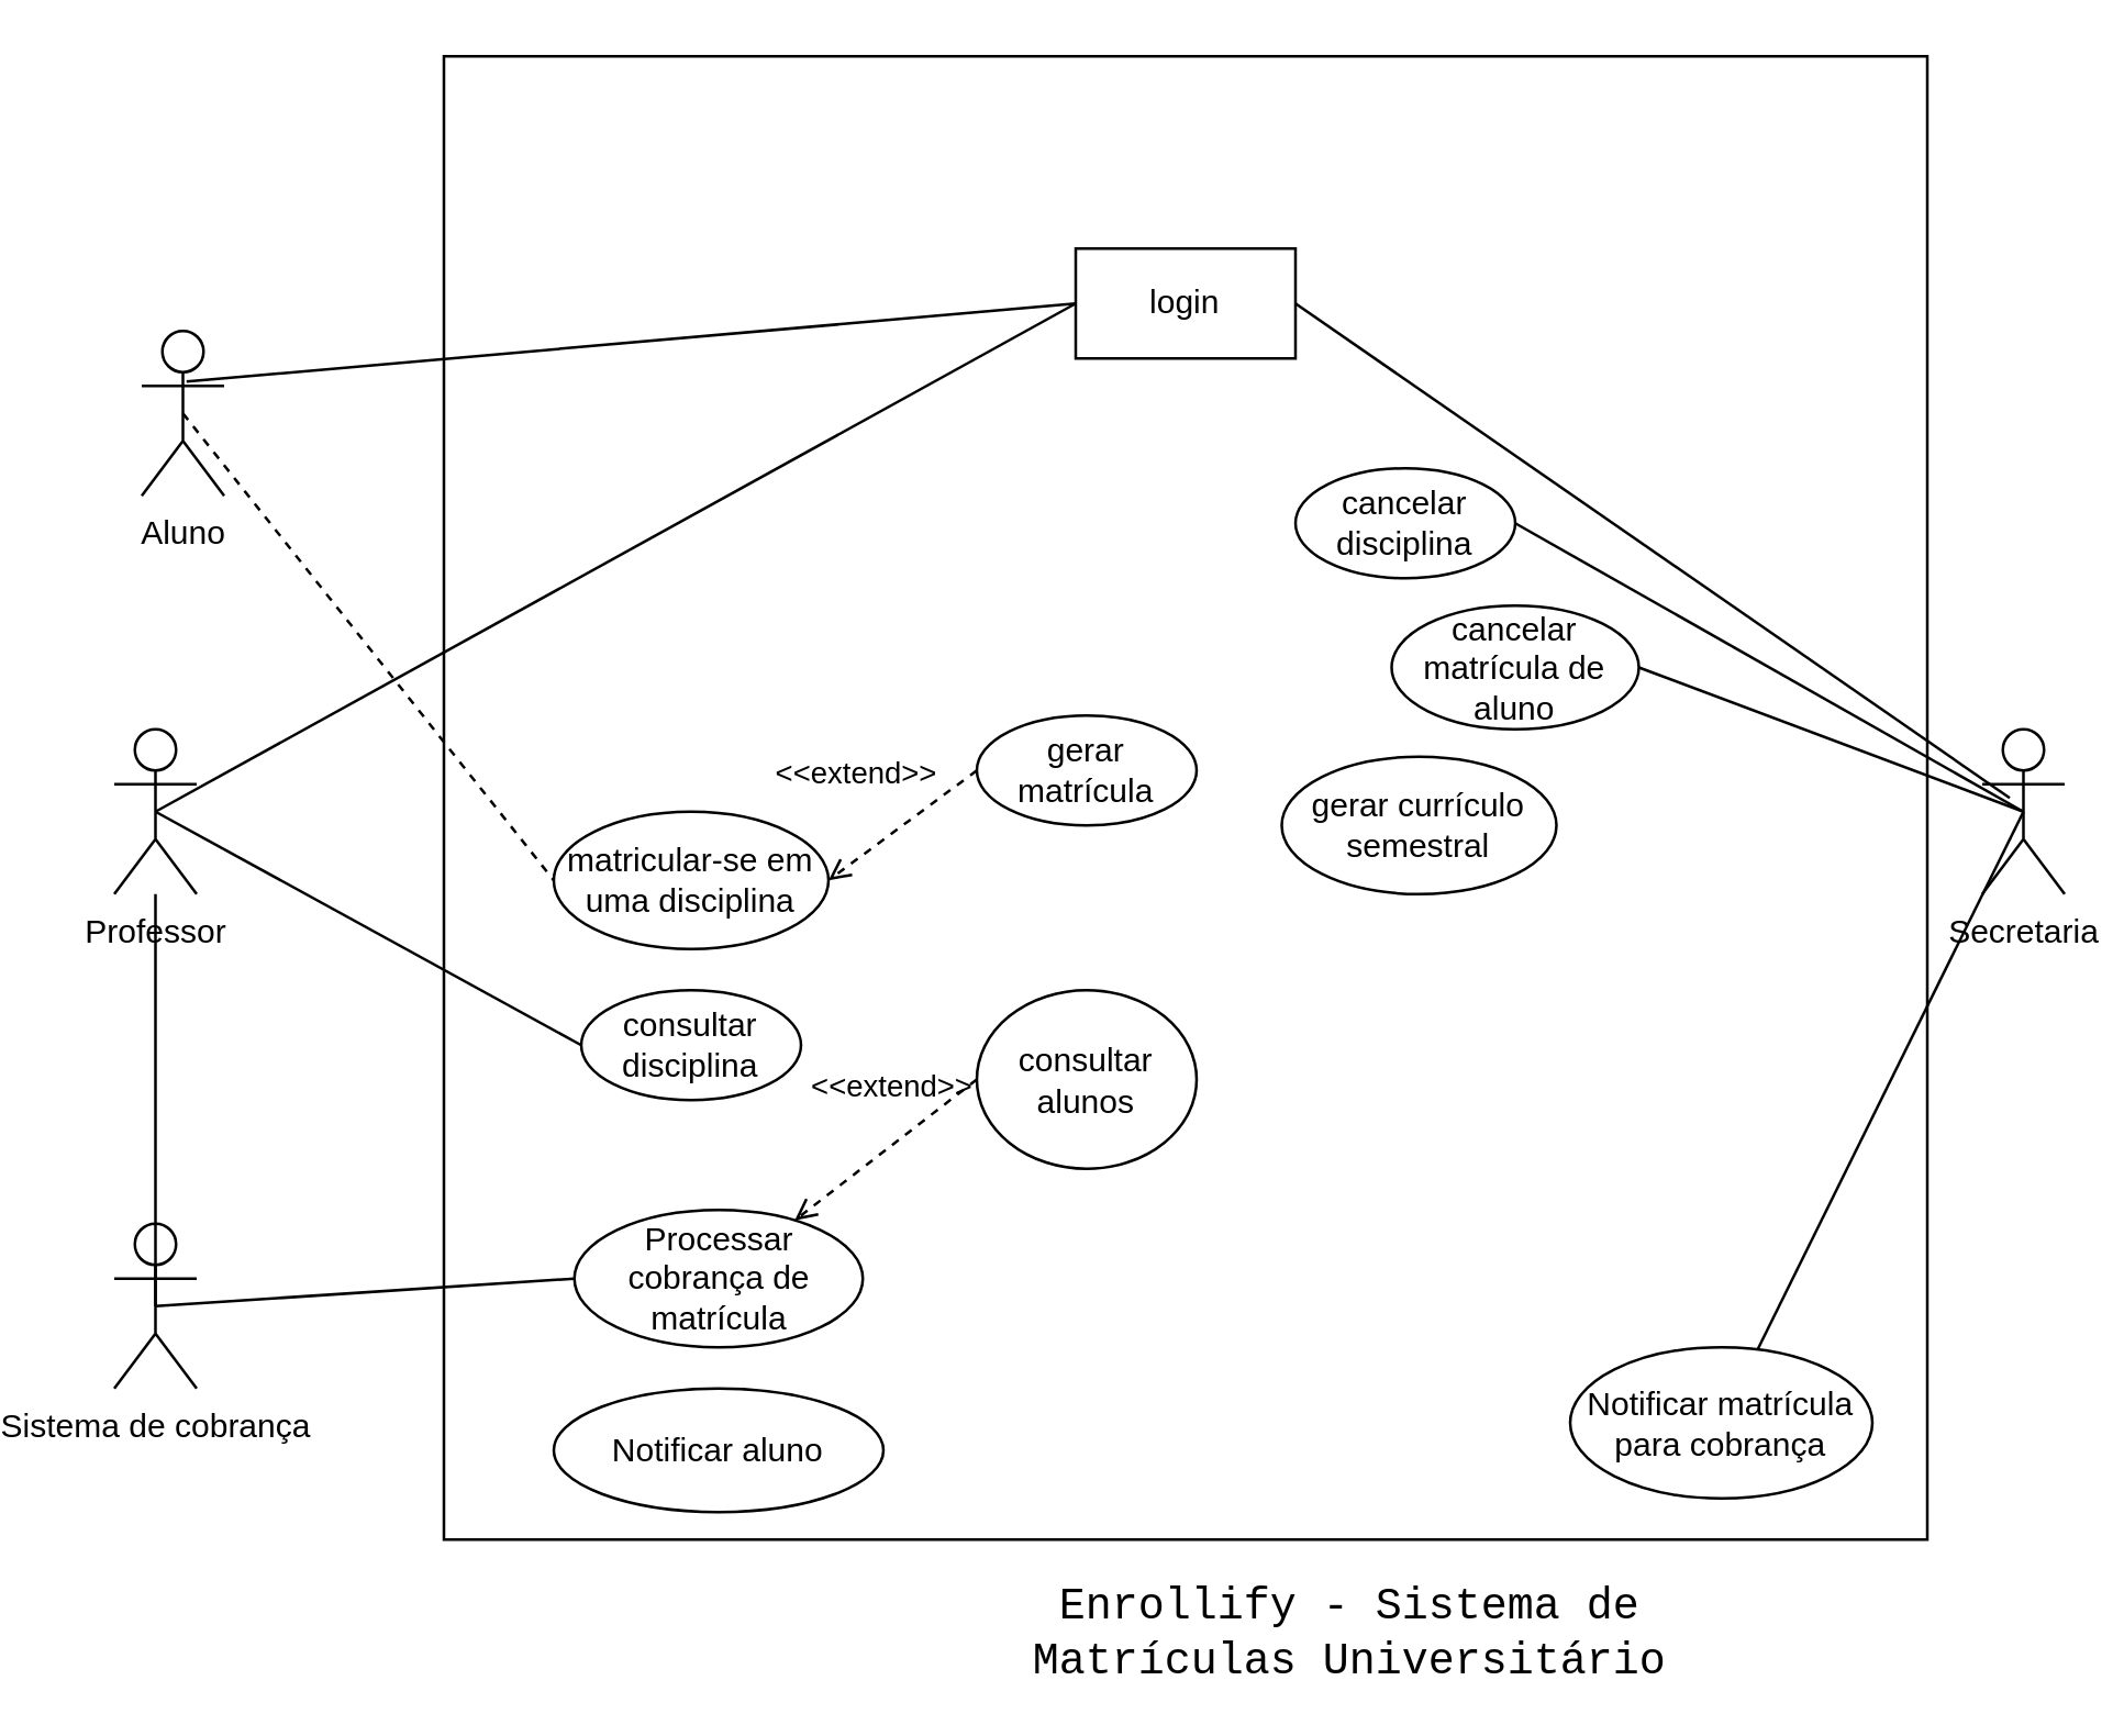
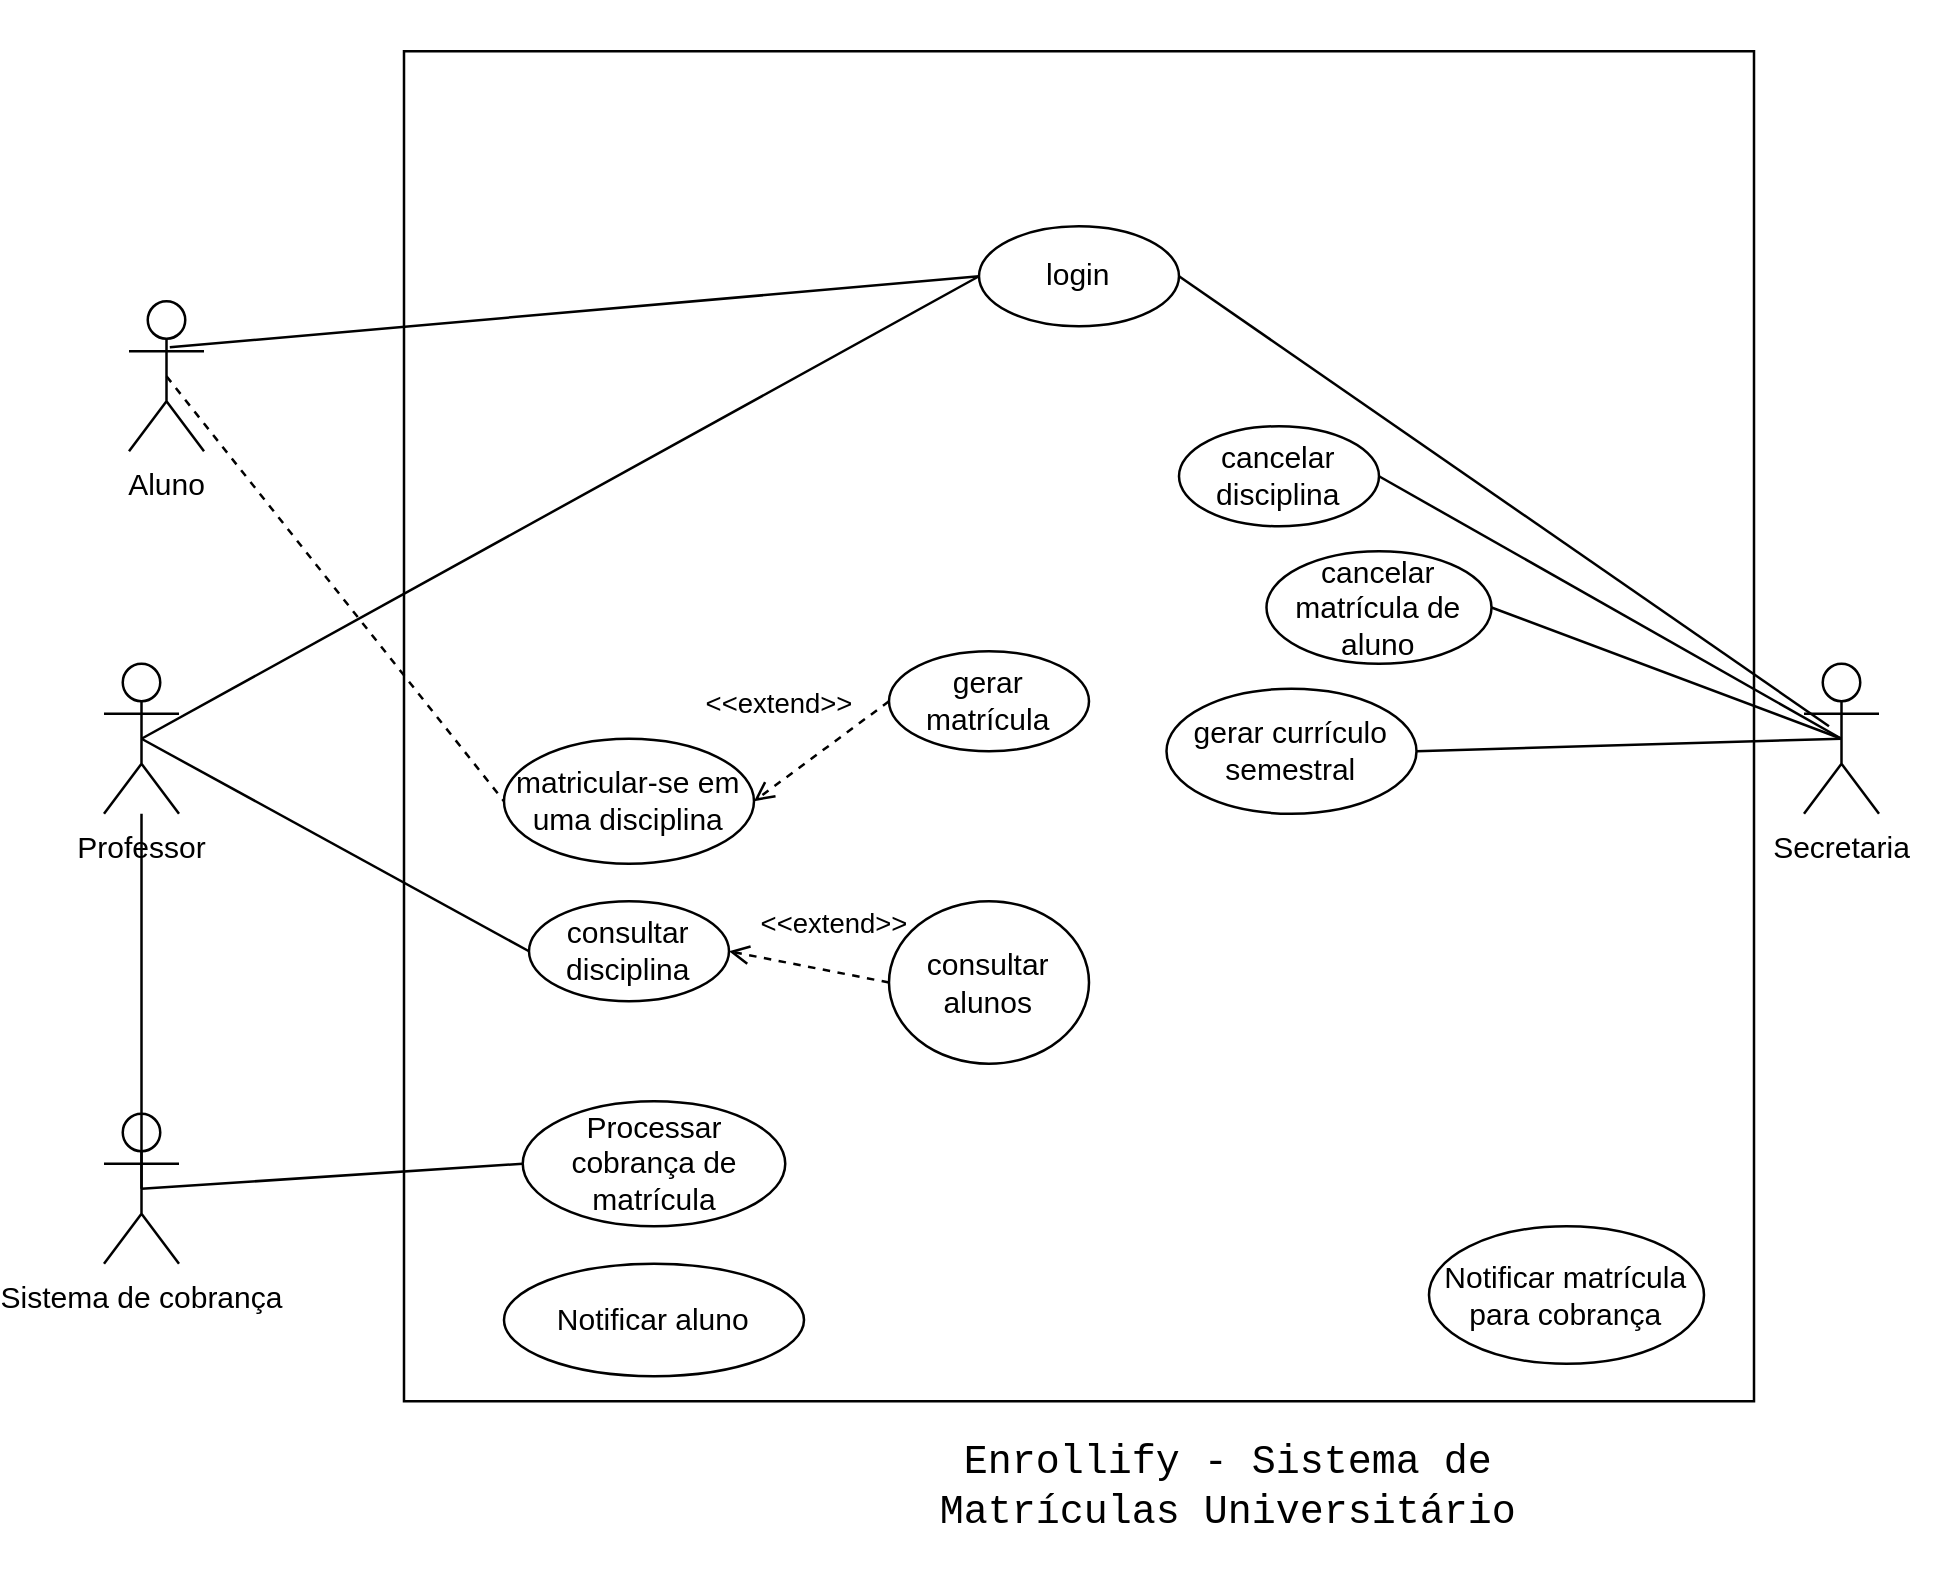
  <mxCell id="0" />
  <mxCell id="1" parent="0" />
  <mxCell id="2" value="" style="whiteSpace=wrap;html=1;aspect=fixed;" vertex="1" parent="1"><mxGeometry x="140" y="20" width="540" height="540" as="geometry" /></mxCell>
  <mxCell id="3" value="Secretaria" style="shape=umlActor;verticalLabelPosition=bottom;verticalAlign=top;html=1;" vertex="1" parent="1"><mxGeometry x="700" y="265" width="30" height="60" as="geometry" /></mxCell>
  <mxCell id="4" value="Aluno" style="shape=umlActor;verticalLabelPosition=bottom;verticalAlign=top;html=1;" vertex="1" parent="1"><mxGeometry x="30" y="120" width="30" height="60" as="geometry" /></mxCell>
  <mxCell id="5" value="Professor" style="shape=umlActor;verticalLabelPosition=bottom;verticalAlign=top;html=1;" vertex="1" parent="1"><mxGeometry x="20" y="265" width="30" height="60" as="geometry" /></mxCell>
  <mxCell id="6" value="Sistema de cobrança" style="shape=umlActor;verticalLabelPosition=bottom;verticalAlign=top;html=1;" vertex="1" parent="1"><mxGeometry x="20" y="445" width="30" height="60" as="geometry" /></mxCell>
  <mxCell id="7" value="Processar cobrança de matrícula" style="ellipse;whiteSpace=wrap;html=1;" vertex="1" parent="1"><mxGeometry x="187.5" y="440" width="105" height="50" as="geometry" /></mxCell>
  <mxCell id="8" value="Notificar aluno" style="ellipse;whiteSpace=wrap;html=1;" vertex="1" parent="1"><mxGeometry x="180" y="505" width="120" height="45" as="geometry" /></mxCell>
- <mxCell id="9" value="login" style="whiteSpace=wrap;html=1;rounded=0;" vertex="1" parent="1"><mxGeometry x="370" y="90" width="80" height="40" as="geometry" /></mxCell>
+ <mxCell id="9" value="login" style="ellipse;whiteSpace=wrap;html=1;" vertex="1" parent="1"><mxGeometry x="370" y="90" width="80" height="40" as="geometry" /></mxCell>
  <mxCell id="10" value="Notificar matrícula para cobrança" style="ellipse;whiteSpace=wrap;html=1;" vertex="1" parent="1"><mxGeometry x="550" y="490" width="110" height="55" as="geometry" /></mxCell>
  <mxCell id="11" value="cancelar disciplina" style="ellipse;whiteSpace=wrap;html=1;" vertex="1" parent="1"><mxGeometry x="450" y="170" width="80" height="40" as="geometry" /></mxCell>
  <mxCell id="12" value="cancelar matrícula de aluno" style="ellipse;whiteSpace=wrap;html=1;" vertex="1" parent="1"><mxGeometry x="485" y="220" width="90" height="45" as="geometry" /></mxCell>
  <mxCell id="13" value="gerar currículo semestral" style="ellipse;whiteSpace=wrap;html=1;" vertex="1" parent="1"><mxGeometry x="445" y="275" width="100" height="50" as="geometry" /></mxCell>
  <mxCell id="14" value="matricular-se em uma disciplina" style="ellipse;whiteSpace=wrap;html=1;" vertex="1" parent="1"><mxGeometry x="180" y="295" width="100" height="50" as="geometry" /></mxCell>
  <mxCell id="15" value="&amp;lt;&amp;lt;extend&amp;gt;&amp;gt;" style="html=1;verticalAlign=bottom;labelBackgroundColor=none;endArrow=open;endFill=0;dashed=1;rounded=0;exitX=0;exitY=0.5;exitDx=0;exitDy=0;entryX=1;entryY=0.5;entryDx=0;entryDy=0;" edge="1" parent="1" source="16" target="14"><mxGeometry x="0.229" y="-18" width="160" relative="1" as="geometry"><mxPoint x="270" y="152.5" as="sourcePoint" /><mxPoint x="390" y="147.5" as="targetPoint" /><mxPoint as="offset" /></mxGeometry></mxCell>
  <mxCell id="16" value="gerar matrícula" style="ellipse;whiteSpace=wrap;html=1;" vertex="1" parent="1"><mxGeometry x="334" y="260" width="80" height="40" as="geometry" /></mxCell>
  <mxCell id="17" value="consultar disciplina" style="ellipse;whiteSpace=wrap;html=1;" vertex="1" parent="1"><mxGeometry x="190" y="360" width="80" height="40" as="geometry" /></mxCell>
  <mxCell id="18" value="consultar alunos" style="ellipse;whiteSpace=wrap;html=1;" vertex="1" parent="1"><mxGeometry x="334" y="360" width="80" height="65" as="geometry" /></mxCell>
- <mxCell id="19" value="&amp;lt;&amp;lt;extend&amp;gt;&amp;gt;" style="html=1;verticalAlign=bottom;labelBackgroundColor=none;endArrow=open;endFill=0;dashed=1;rounded=0;exitX=0;exitY=0.5;exitDx=0;exitDy=0;" edge="1" parent="1" source="18" target="7"><mxGeometry x="-0.25" y="-10" width="160" relative="1" as="geometry"><mxPoint x="367" y="450" as="sourcePoint" /><mxPoint x="431" y="450" as="targetPoint" /><mxPoint as="offset" /></mxGeometry></mxCell>
+ <mxCell id="19" value="&amp;lt;&amp;lt;extend&amp;gt;&amp;gt;" style="html=1;verticalAlign=bottom;labelBackgroundColor=none;endArrow=open;endFill=0;dashed=1;rounded=0;exitX=0;exitY=0.5;exitDx=0;exitDy=0;entryX=1;entryY=0.5;entryDx=0;entryDy=0;" edge="1" parent="1" source="18" target="17"><mxGeometry x="-0.25" y="-10" width="160" relative="1" as="geometry"><mxPoint x="367" y="450" as="sourcePoint" /><mxPoint x="431" y="450" as="targetPoint" /><mxPoint as="offset" /></mxGeometry></mxCell>
  <mxCell id="20" value="&lt;font style=&quot;font-size: 16px;&quot;&gt;Enrollify - Sistema de Matrículas Universitário&lt;/font&gt;" style="text;html=1;align=center;verticalAlign=middle;whiteSpace=wrap;rounded=0;fontStyle=0;fontFamily=Courier New;" vertex="1" parent="1"><mxGeometry x="340" y="580" width="260" height="30" as="geometry" /></mxCell>
  <mxCell id="21" value="" style="endArrow=none;html=1;rounded=0;strokeColor=default;align=center;verticalAlign=middle;fontFamily=Helvetica;fontSize=11;fontColor=default;labelBackgroundColor=default;entryX=0;entryY=0.5;entryDx=0;entryDy=0;exitX=0.5;exitY=0.5;exitDx=0;exitDy=0;exitPerimeter=0;" edge="1" parent="1" source="6" target="7"><mxGeometry width="50" height="50" relative="1" as="geometry"><mxPoint x="50" y="500" as="sourcePoint" /><mxPoint x="100" y="450" as="targetPoint" /></mxGeometry></mxCell>
  <mxCell id="22" value="" style="endArrow=none;html=1;rounded=0;strokeColor=default;align=center;verticalAlign=middle;fontFamily=Helvetica;fontSize=11;fontColor=default;labelBackgroundColor=default;exitX=0.5;exitY=0.5;exitDx=0;exitDy=0;exitPerimeter=0;" edge="1" parent="1" source="6" target="5"><mxGeometry width="50" height="50" relative="1" as="geometry"><mxPoint x="80" y="560" as="sourcePoint" /><mxPoint x="130" y="510" as="targetPoint" /></mxGeometry></mxCell>
  <mxCell id="23" value="" style="endArrow=none;html=1;rounded=0;strokeColor=default;align=center;verticalAlign=middle;fontFamily=Helvetica;fontSize=11;fontColor=default;labelBackgroundColor=default;entryX=0;entryY=0.5;entryDx=0;entryDy=0;exitX=0.5;exitY=0.5;exitDx=0;exitDy=0;exitPerimeter=0;" edge="1" parent="1" source="5" target="17"><mxGeometry width="50" height="50" relative="1" as="geometry"><mxPoint x="80" y="380" as="sourcePoint" /><mxPoint x="130" y="330" as="targetPoint" /></mxGeometry></mxCell>
  <mxCell id="24" value="" style="endArrow=none;html=1;rounded=0;strokeColor=default;align=center;verticalAlign=middle;fontFamily=Helvetica;fontSize=11;fontColor=default;labelBackgroundColor=default;entryX=0;entryY=0.5;entryDx=0;entryDy=0;exitX=0.5;exitY=0.5;exitDx=0;exitDy=0;exitPerimeter=0;" edge="1" parent="1" source="5" target="9"><mxGeometry width="50" height="50" relative="1" as="geometry"><mxPoint x="70" y="285" as="sourcePoint" /><mxPoint x="120" y="235" as="targetPoint" /></mxGeometry></mxCell>
  <mxCell id="25" value="" style="endArrow=none;html=1;rounded=0;strokeColor=default;align=center;verticalAlign=middle;fontFamily=Helvetica;fontSize=11;fontColor=default;labelBackgroundColor=default;exitX=0.5;exitY=0.5;exitDx=0;exitDy=0;exitPerimeter=0;entryX=0;entryY=0.5;entryDx=0;entryDy=0;dashed=1;" edge="1" parent="1" source="4" target="14"><mxGeometry width="50" height="50" relative="1" as="geometry"><mxPoint x="40" y="265" as="sourcePoint" /><mxPoint x="90" y="215" as="targetPoint" /></mxGeometry></mxCell>
  <mxCell id="26" value="" style="endArrow=none;html=1;rounded=0;strokeColor=default;align=center;verticalAlign=middle;fontFamily=Helvetica;fontSize=11;fontColor=default;labelBackgroundColor=default;exitX=1;exitY=0.5;exitDx=0;exitDy=0;entryX=0.5;entryY=0.5;entryDx=0;entryDy=0;entryPerimeter=0;" edge="1" parent="1" source="12" target="3"><mxGeometry width="50" height="50" relative="1" as="geometry"><mxPoint x="700" y="230" as="sourcePoint" /><mxPoint x="750" y="180" as="targetPoint" /></mxGeometry></mxCell>
  <mxCell id="27" value="" style="endArrow=none;html=1;rounded=0;strokeColor=default;align=center;verticalAlign=middle;fontFamily=Helvetica;fontSize=11;fontColor=default;labelBackgroundColor=default;entryX=0.5;entryY=0.5;entryDx=0;entryDy=0;entryPerimeter=0;exitX=1;exitY=0.5;exitDx=0;exitDy=0;" edge="1" parent="1" source="11" target="3"><mxGeometry width="50" height="50" relative="1" as="geometry"><mxPoint x="590" y="178" as="sourcePoint" /><mxPoint x="715" y="360" as="targetPoint" /></mxGeometry></mxCell>
- <mxCell id="28" value="" style="endArrow=none;html=1;rounded=0;strokeColor=default;align=center;verticalAlign=middle;fontFamily=Helvetica;fontSize=11;fontColor=default;labelBackgroundColor=default;exitX=0.5;exitY=0.5;exitDx=0;exitDy=0;exitPerimeter=0;" edge="1" parent="1" source="3" target="10"><mxGeometry width="50" height="50" relative="1" as="geometry"><mxPoint x="550" y="380" as="sourcePoint" /><mxPoint x="600" y="330" as="targetPoint" /></mxGeometry></mxCell>
+ <mxCell id="28" value="" style="endArrow=none;html=1;rounded=0;strokeColor=default;align=center;verticalAlign=middle;fontFamily=Helvetica;fontSize=11;fontColor=default;labelBackgroundColor=default;entryX=1;entryY=0.5;entryDx=0;entryDy=0;exitX=0.5;exitY=0.5;exitDx=0;exitDy=0;exitPerimeter=0;" edge="1" parent="1" source="3" target="13"><mxGeometry width="50" height="50" relative="1" as="geometry"><mxPoint x="550" y="380" as="sourcePoint" /><mxPoint x="600" y="330" as="targetPoint" /></mxGeometry></mxCell>
  <mxCell id="29" value="" style="endArrow=none;html=1;rounded=0;strokeColor=default;align=center;verticalAlign=middle;fontFamily=Helvetica;fontSize=11;fontColor=default;labelBackgroundColor=default;exitX=0.544;exitY=0.307;exitDx=0;exitDy=0;entryX=0;entryY=0.5;entryDx=0;entryDy=0;exitPerimeter=0;" edge="1" parent="1" source="4" target="9"><mxGeometry width="50" height="50" relative="1" as="geometry"><mxPoint x="700" y="374" as="sourcePoint" /><mxPoint x="825" y="556" as="targetPoint" /></mxGeometry></mxCell>
  <mxCell id="30" value="" style="endArrow=none;html=1;rounded=0;strokeColor=default;align=center;verticalAlign=middle;fontFamily=Helvetica;fontSize=11;fontColor=default;labelBackgroundColor=default;exitX=1;exitY=0.5;exitDx=0;exitDy=0;" edge="1" parent="1" source="9"><mxGeometry width="50" height="50" relative="1" as="geometry"><mxPoint x="380" y="150" as="sourcePoint" /><mxPoint x="710" y="290" as="targetPoint" /></mxGeometry></mxCell>
  <mxCell id="31" style="edgeStyle=none;shape=connector;rounded=0;orthogonalLoop=1;jettySize=auto;html=1;exitX=1;exitY=0;exitDx=0;exitDy=0;strokeColor=default;align=center;verticalAlign=middle;fontFamily=Helvetica;fontSize=11;fontColor=default;labelBackgroundColor=default;endArrow=classic;" edge="1" parent="1" source="2" target="2"><mxGeometry relative="1" as="geometry" /></mxCell>
